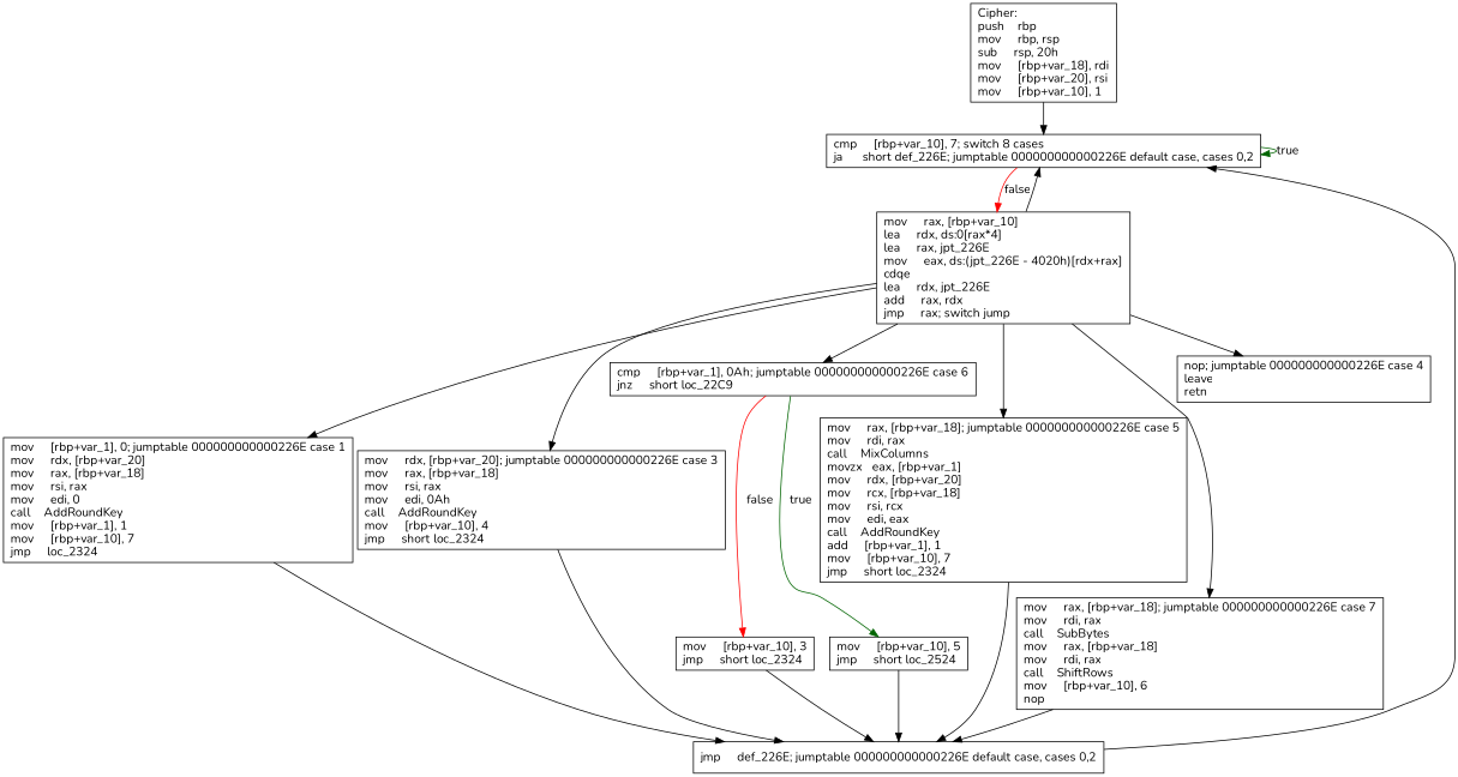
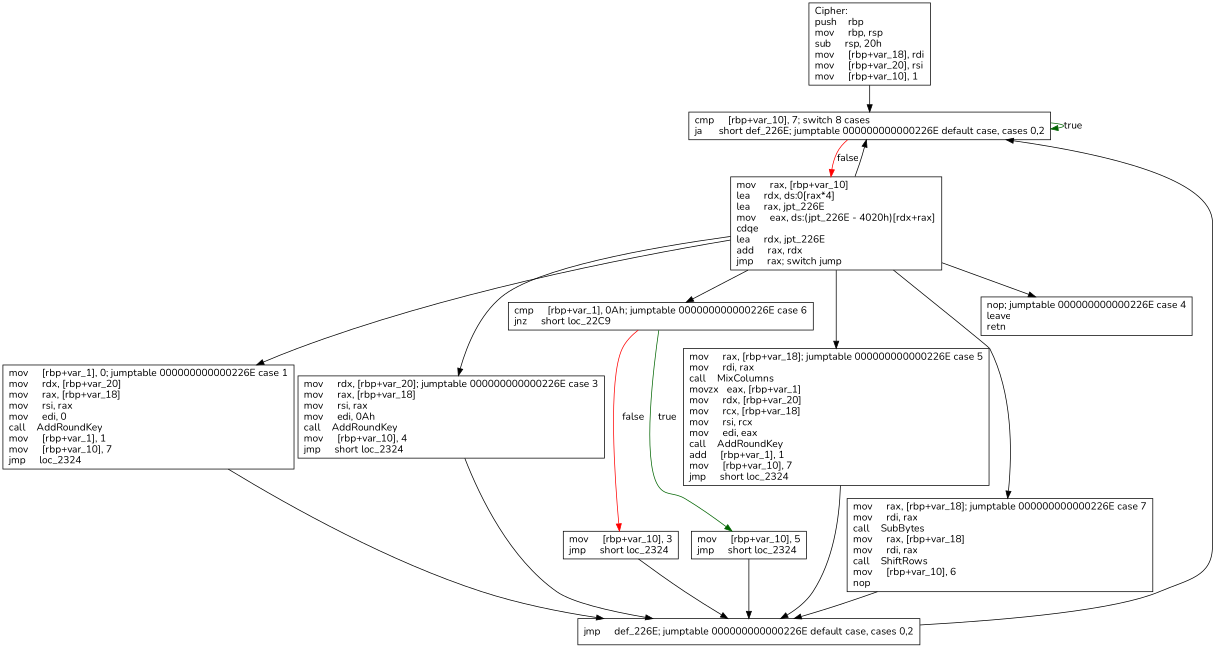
  digraph {
    fontname=Nunito
    node [shape=box fontname=Nunito]
    edge [fontname=Nunito]
    n1 [label="Cipher:\lpush    rbp\lmov     rbp, rsp\lsub     rsp, 20h\lmov     [rbp+var_18], rdi\lmov     [rbp+var_20], rsi\lmov     [rbp+var_10], 1\l"]
    n2 [label="cmp     [rbp+var_10], 7; switch 8 cases\lja      short def_226E; jumptable 000000000000226E default case, cases 0,2\l"]
    n3 [label="mov     rax, [rbp+var_10]\llea     rdx, ds:0[rax*4]\llea     rax, jpt_226E\lmov     eax, ds:(jpt_226E - 4020h)[rdx+rax]\lcdqe\llea     rdx, jpt_226E\ladd     rax, rdx\ljmp     rax; switch jump\l"]
    n4 [label="mov     [rbp+var_1], 0; jumptable 000000000000226E case 1\lmov     rdx, [rbp+var_20]\lmov     rax, [rbp+var_18]\lmov     rsi, rax\lmov     edi, 0\lcall    AddRoundKey\lmov     [rbp+var_1], 1\lmov     [rbp+var_10], 7\ljmp     loc_2324\l"]
    n5 [label="mov     rdx, [rbp+var_20]; jumptable 000000000000226E case 3\lmov     rax, [rbp+var_18]\lmov     rsi, rax\lmov     edi, 0Ah\lcall    AddRoundKey\lmov     [rbp+var_10], 4\ljmp     short loc_2324\l"]
    n6 [label="cmp     [rbp+var_1], 0Ah; jumptable 000000000000226E case 6\ljnz     short loc_22C9\l"]
    n7 [label="mov     rax, [rbp+var_18]; jumptable 000000000000226E case 5\lmov     rdi, rax\lcall    MixColumns\lmovzx   eax, [rbp+var_1]\lmov     rdx, [rbp+var_20]\lmov     rcx, [rbp+var_18]\lmov     rsi, rcx\lmov     edi, eax\lcall    AddRoundKey\ladd     [rbp+var_1], 1\lmov     [rbp+var_10], 7\ljmp     short loc_2324\l"]
    n8 [label="mov     rax, [rbp+var_18]; jumptable 000000000000226E case 7\lmov     rdi, rax\lcall    SubBytes\lmov     rax, [rbp+var_18]\lmov     rdi, rax\lcall    ShiftRows\lmov     [rbp+var_10], 6\lnop\l"]
    n9 [label="nop; jumptable 000000000000226E case 4\lleave\lretn\l"]
    n10 [label="jmp     def_226E; jumptable 000000000000226E default case, cases 0,2\l"]
    n11 [label="mov     [rbp+var_10], 3\ljmp     short loc_2324\l"]
-   n12 [label="mov     [rbp+var_10], 5\ljmp     short loc_2524\l"]
+   n12 [label="mov     [rbp+var_10], 5\ljmp     short loc_2324\l"]
    n1 -> n2
    n2 -> n2 [color=darkgreen label=true]
    n2 -> n3 [color=red label=false]
    n3 -> n2
    n3 -> n4
    n3 -> n5
    n3 -> n6
    n3 -> n7
    n3 -> n8
    n3 -> n9
    n4 -> n10
    n5 -> n10
    n6 -> n11 [color=red label=false]
    n6 -> n12 [color=darkgreen label=true]
    n7 -> n10
    n8 -> n10
    n10 -> n2
    n11 -> n10
    n12 -> n10
  }
